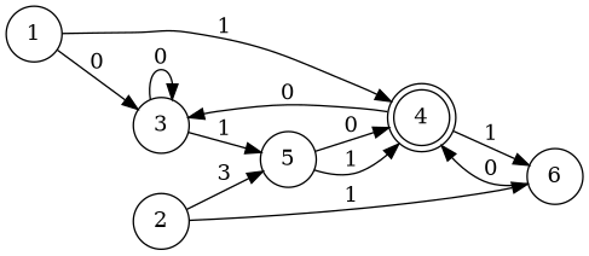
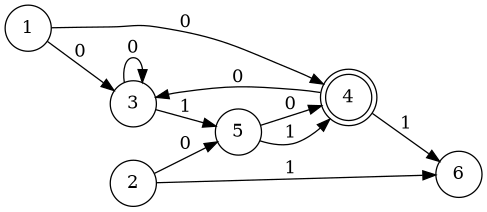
  digraph {
    rankdir=LR
    node [shape=circle]
    1
    3
    4 [peripheries=2]
    2
    5
    6
    1 -> 3 [label=0]
-   1 -> 4 [label=1]
+   1 -> 4 [label=0]
    3 -> 3 [label=0]
    3 -> 5 [label=1]
    4 -> 3 [label=0]
    4 -> 6 [label=1]
-   2 -> 5 [label=3]
+   2 -> 5 [label=0]
    2 -> 6 [label=1]
    5 -> 4 [label=0]
    5 -> 4 [label=1]
-   6 -> 4 [label=0]
  }
